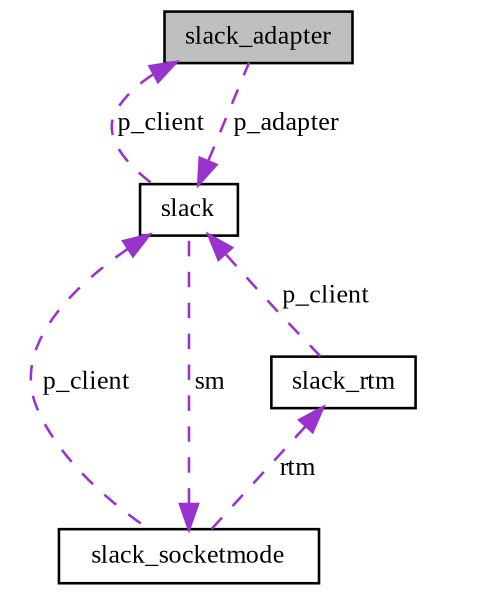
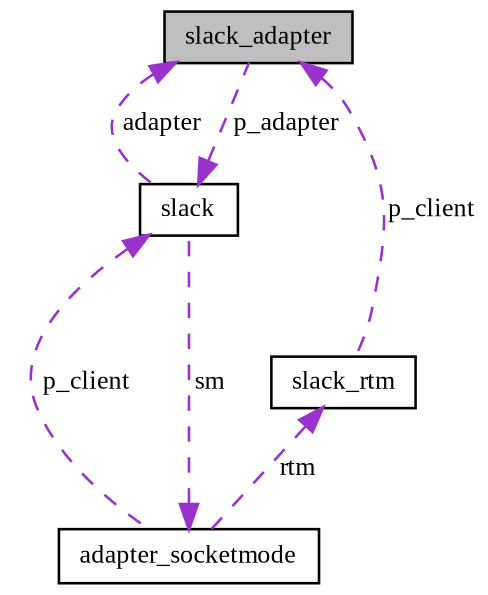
  digraph {
    fontname="Liberation Serif"
    node [color=black fillcolor=white fontname="Liberation Serif" fontsize=10 shape=record style=filled]
    edge [color=darkorchid3 dir=back fontname="Liberation Serif" fontsize=10 labelfontname=Helvetica labelfontsize=10 style=dashed]
    n1 [fillcolor=grey75 fontcolor=black height=0.2 label=slack_adapter width=0.4]
    n2 [height=0.2 label=slack width=0.4]
-   n3 [height=0.2 label=slack_socketmode width=0.4]
+   n3 [height=0.2 label=adapter_socketmode width=0.4]
    n4 [height=0.2 label=slack_rtm width=0.4]
-   n1 -> n2 [label=" p_client"]
+   n1 -> n2 [label=" adapter"]
    n2 -> n1 [label=" p_adapter"]
    n2 -> n3 [label=" p_client"]
-   n2 -> n4 [label=" p_client"]
+   n1 -> n4 [label=" p_client"]
    n3 -> n2 [label=" sm"]
    n4 -> n3 [label=" rtm"]
  }
